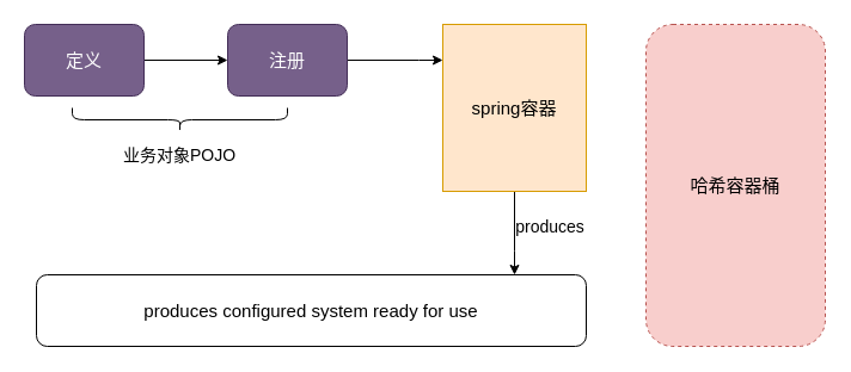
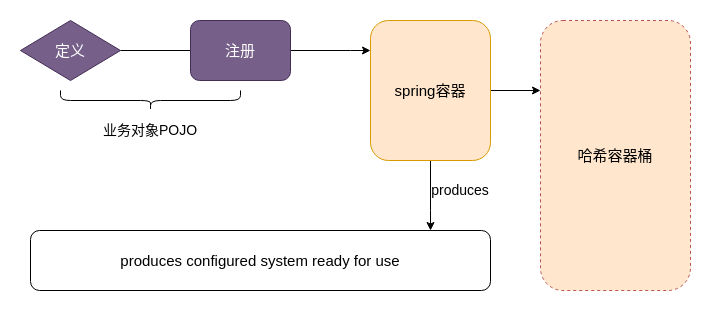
  <mxCell id="0" />
  <mxCell id="1" parent="0" />
- <mxCell id="2" value="" style="edgeStyle=orthogonalEdgeStyle;rounded=0;orthogonalLoop=1;jettySize=auto;html=1;" edge="1" parent="1" source="3" target="5"><mxGeometry relative="1" as="geometry" /></mxCell>
- <mxCell id="3" value="&lt;font style=&quot;font-size: 15px&quot;&gt;定义&lt;/font&gt;" style="rounded=1;whiteSpace=wrap;html=1;fillColor=#76608a;strokeColor=#432D57;fontColor=#ffffff;" vertex="1" parent="1"><mxGeometry x="20" y="20" width="100" height="60" as="geometry" /></mxCell>
+ <mxCell id="2" value="" style="edgeStyle=orthogonalEdgeStyle;rounded=0;orthogonalLoop=1;jettySize=auto;html=1;endArrow=none;" edge="1" parent="1" source="3" target="5"><mxGeometry relative="1" as="geometry" /></mxCell>
+ <mxCell id="3" value="&lt;font style=&quot;font-size: 15px&quot;&gt;定义&lt;/font&gt;" style="rhombus;whiteSpace=wrap;html=1;fillColor=#76608a;strokeColor=#432D57;fontColor=#ffffff;" vertex="1" parent="1"><mxGeometry x="20" y="20" width="100" height="60" as="geometry" /></mxCell>
  <mxCell id="4" value="" style="edgeStyle=orthogonalEdgeStyle;rounded=0;orthogonalLoop=1;jettySize=auto;html=1;" edge="1" parent="1" source="5" target="8"><mxGeometry relative="1" as="geometry"><Array as="points"><mxPoint x="350" y="50" /><mxPoint x="350" y="50" /></Array></mxGeometry></mxCell>
  <mxCell id="5" value="&lt;font style=&quot;font-size: 15px&quot;&gt;注册&lt;/font&gt;" style="rounded=1;whiteSpace=wrap;html=1;fillColor=#76608a;strokeColor=#432D57;fontColor=#ffffff;" vertex="1" parent="1"><mxGeometry x="190" y="20" width="100" height="60" as="geometry" /></mxCell>
  <mxCell id="6" value="" style="edgeStyle=orthogonalEdgeStyle;rounded=0;orthogonalLoop=1;jettySize=auto;html=1;" edge="1" parent="1" source="8" target="12"><mxGeometry relative="1" as="geometry"><Array as="points"><mxPoint x="430" y="210" /><mxPoint x="430" y="210" /></Array></mxGeometry></mxCell>
- <mxCell id="8" value="&lt;font style=&quot;font-size: 15px&quot;&gt;spring容器&lt;/font&gt;" style="whiteSpace=wrap;html=1;fillColor=#ffe6cc;strokeColor=#d79b00;rounded=0;" vertex="1" parent="1"><mxGeometry x="370" y="20" width="120" height="140" as="geometry" /></mxCell>
- <mxCell id="9" value="&lt;font style=&quot;font-size: 15px&quot;&gt;哈希容器桶&lt;/font&gt;" style="rounded=1;whiteSpace=wrap;html=1;dashed=1;fillColor=#f8cecc;strokeColor=#b85450;" vertex="1" parent="1"><mxGeometry x="540" y="20" width="150" height="270" as="geometry" /></mxCell>
+ <mxCell id="7" value="" style="edgeStyle=orthogonalEdgeStyle;rounded=0;orthogonalLoop=1;jettySize=auto;html=1;" edge="1" parent="1" source="8" target="9"><mxGeometry relative="1" as="geometry"><Array as="points"><mxPoint x="540" y="90" /><mxPoint x="540" y="90" /></Array></mxGeometry></mxCell>
+ <mxCell id="8" value="&lt;font style=&quot;font-size: 15px&quot;&gt;spring容器&lt;/font&gt;" style="rounded=1;whiteSpace=wrap;html=1;fillColor=#ffe6cc;strokeColor=#d79b00;" vertex="1" parent="1"><mxGeometry x="370" y="20" width="120" height="140" as="geometry" /></mxCell>
+ <mxCell id="9" value="&lt;font style=&quot;font-size: 15px&quot;&gt;哈希容器桶&lt;/font&gt;" style="rounded=1;whiteSpace=wrap;html=1;dashed=1;fillColor=#ffe6cc;strokeColor=#b85450;" vertex="1" parent="1"><mxGeometry x="540" y="20" width="150" height="270" as="geometry" /></mxCell>
  <mxCell id="10" value="" style="shape=curlyBracket;whiteSpace=wrap;html=1;rounded=1;flipH=1;direction=north;" vertex="1" parent="1"><mxGeometry x="60" y="90" width="180" height="20" as="geometry" /></mxCell>
  <mxCell id="11" value="&lt;font style=&quot;font-size: 14px&quot;&gt;业务对象POJO&lt;/font&gt;" style="text;html=1;strokeColor=none;fillColor=none;align=center;verticalAlign=middle;whiteSpace=wrap;rounded=0;" vertex="1" parent="1"><mxGeometry x="100" y="120" width="100" height="20" as="geometry" /></mxCell>
  <mxCell id="12" value="&lt;font style=&quot;font-size: 15px&quot;&gt;produces configured system ready for use&lt;/font&gt;" style="rounded=1;whiteSpace=wrap;html=1;" vertex="1" parent="1"><mxGeometry x="30" y="230" width="460" height="60" as="geometry" /></mxCell>
  <mxCell id="13" value="&lt;font style=&quot;font-size: 14px&quot;&gt;produces&lt;/font&gt;" style="text;html=1;strokeColor=none;fillColor=none;align=center;verticalAlign=middle;whiteSpace=wrap;rounded=0;" vertex="1" parent="1"><mxGeometry x="440" y="180" width="40" height="20" as="geometry" /></mxCell>
